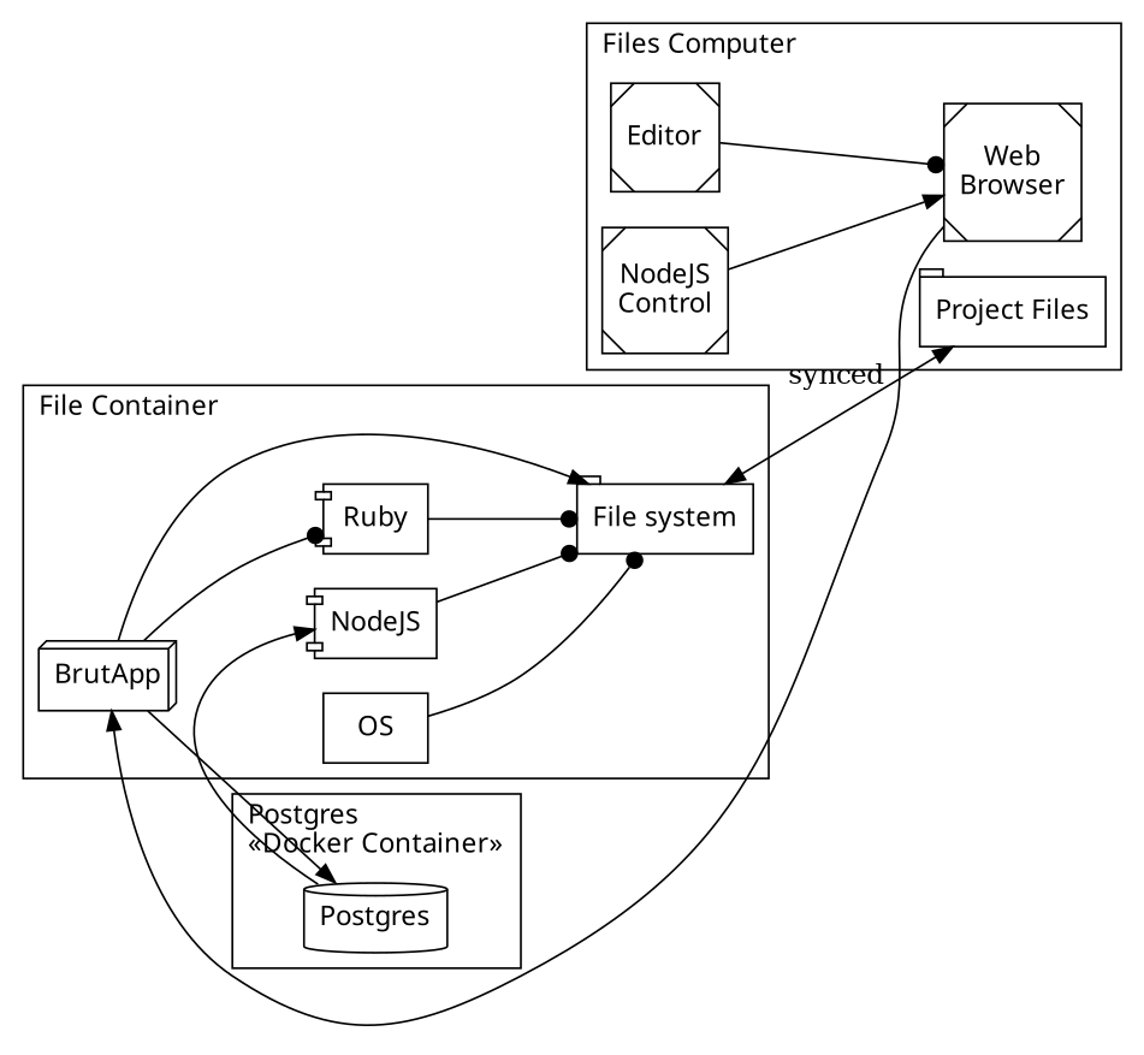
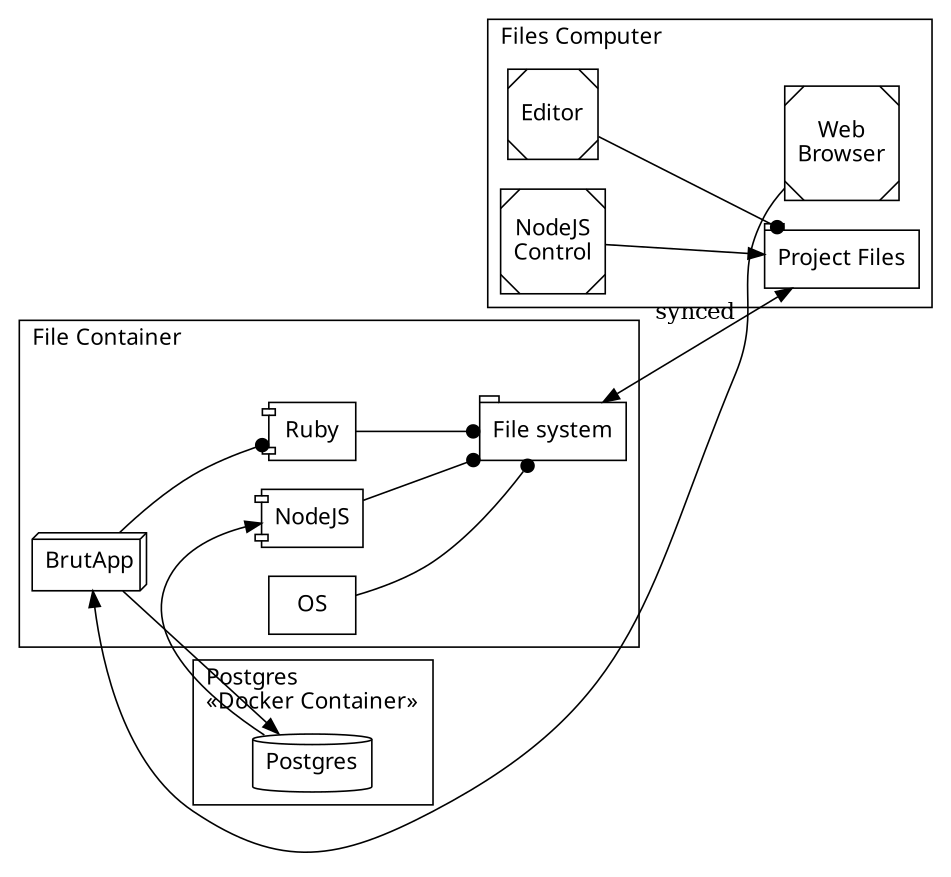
  digraph {
    rankdir=LR
    node [fontname=Baskerville shape=Msquare]
    edge [arrowhead=dot]
    Ruby [shape=component]
    NodeJS [shape=component]
    OS [shape=box]
    n4 [label="File system" shape=tab]
    BrutApp [shape=box3d]
    n6 [label="Project Files" shape=tab]
    Editor
    n8 [label="NodeJS\nControl"]
    n9 [label="Web\nBrowser"]
    Postgres [shape=cylinder]
    subgraph cluster_1 {
      fontname=Avenir
      label="File Container"
      labeljust=left
      Ruby
      NodeJS
      OS
      n4
      BrutApp
    }
    subgraph cluster_2 {
      fontname=Avenir
      label="Files Computer"
      labeljust=left
      n6
      Editor
      n8
      n9
    }
    subgraph cluster_3 {
      fontname=Avenir
      label="Postgres\l«Docker Container»"
      labeljust=left
      Postgres
    }
    Ruby -> n4
    NodeJS -> n4
    OS -> n4
    n4 -> n6 [dir=both label=synced arrowhead=""]
    BrutApp -> Ruby
-   BrutApp -> n4 [arrowhead=normal]
    BrutApp -> Postgres [arrowhead=normal]
-   Editor -> n9
-   n8 -> n9 [arrowhead=normal]
+   Editor -> n6
+   n8 -> n6 [arrowhead=normal]
    n9 -> BrutApp [arrowhead=normal]
    Postgres -> NodeJS [arrowhead=normal]
  }
